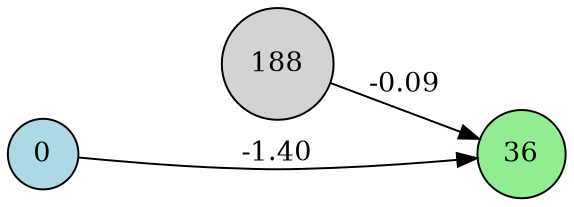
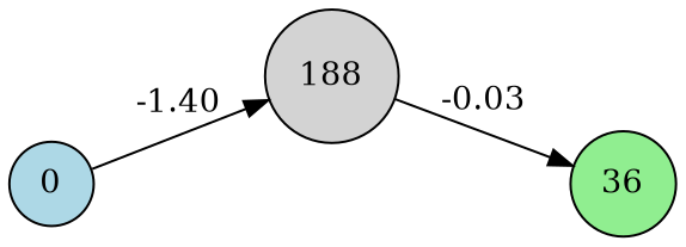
  digraph {
    rankdir=LR
    node [shape=circle style=filled]
    n1 [fillcolor=lightblue label=0]
    n2 [fillcolor=lightgray label=188]
    n3 [fillcolor=lightgreen label=36]
-   n1 -> n3 [label=-1.40]
-   n2 -> n3 [label=-0.09]
+   n1 -> n2 [label=-1.40]
+   n2 -> n3 [label=-0.03]
  }
